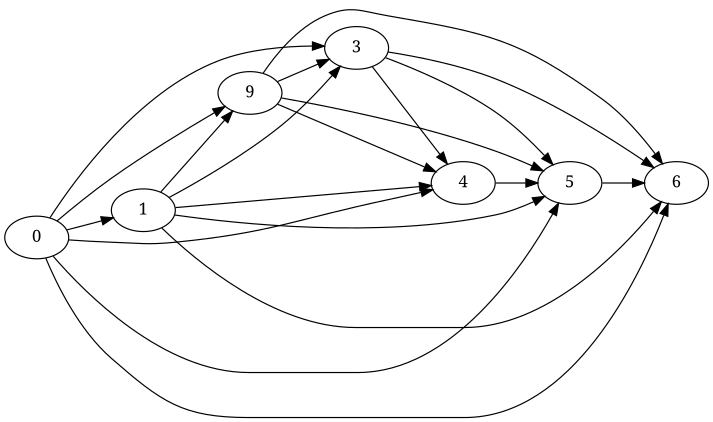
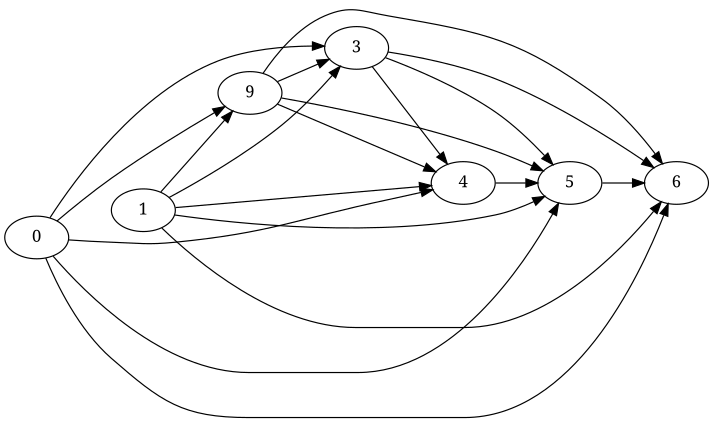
  strict digraph {
    fontname="Noto Serif"
    rankdir=LR
    node [fontname="Noto Serif"]
    edge [fontname="Noto Serif" weight=1]
    1
    5
    3
    4
    n5 [label=9]
    6
    0
    1 -> 5
    1 -> 3
    1 -> 4
    1 -> n5
    1 -> 6
    5 -> 6
    3 -> 5
    3 -> 4
    3 -> 6
    4 -> 5
    n5 -> 5
    n5 -> 3
    n5 -> 4
    n5 -> 6
-   0 -> 1
    0 -> 5
    0 -> 3
    0 -> 4
    0 -> n5
    0 -> 6
  }
